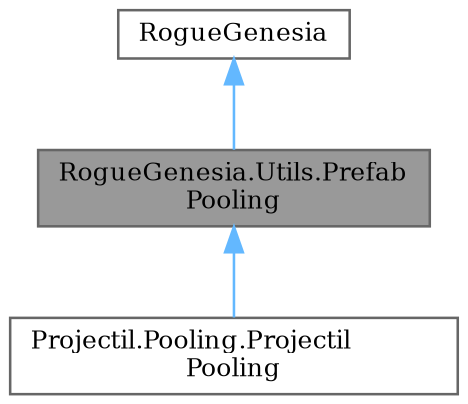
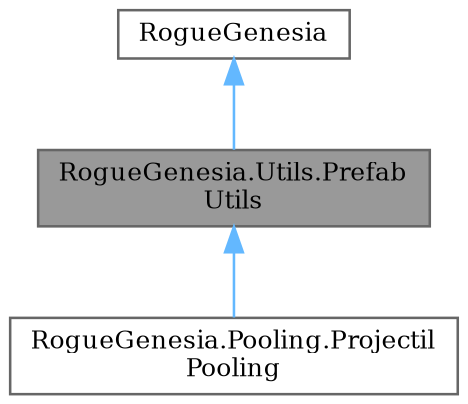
  digraph {
    fontname="DejaVu Serif"
    node [color=gray40 fillcolor=white fontname="DejaVu Serif" fontsize=10 shape=box style=filled]
    edge [color=steelblue1 dir=back fontname="DejaVu Serif" fontsize=10 labelfontname=Helvetica labelfontsize=10 style=solid]
-   n1 [fillcolor=grey60 fontcolor=black height=0.2 label="RogueGenesia.Utils.Prefab\lPooling" width=0.4]
-   n2 [height=0.2 label="Projectil.Pooling.Projectil\lPooling" width=0.4]
+   n1 [fillcolor=grey60 fontcolor=black height=0.2 label="RogueGenesia.Utils.Prefab\lUtils" width=0.4]
+   n2 [height=0.2 label="RogueGenesia.Pooling.Projectil\lPooling" width=0.4]
    n3 [height=0.2 label=RogueGenesia width=0.4]
    n1 -> n2
    n3 -> n1
  }
